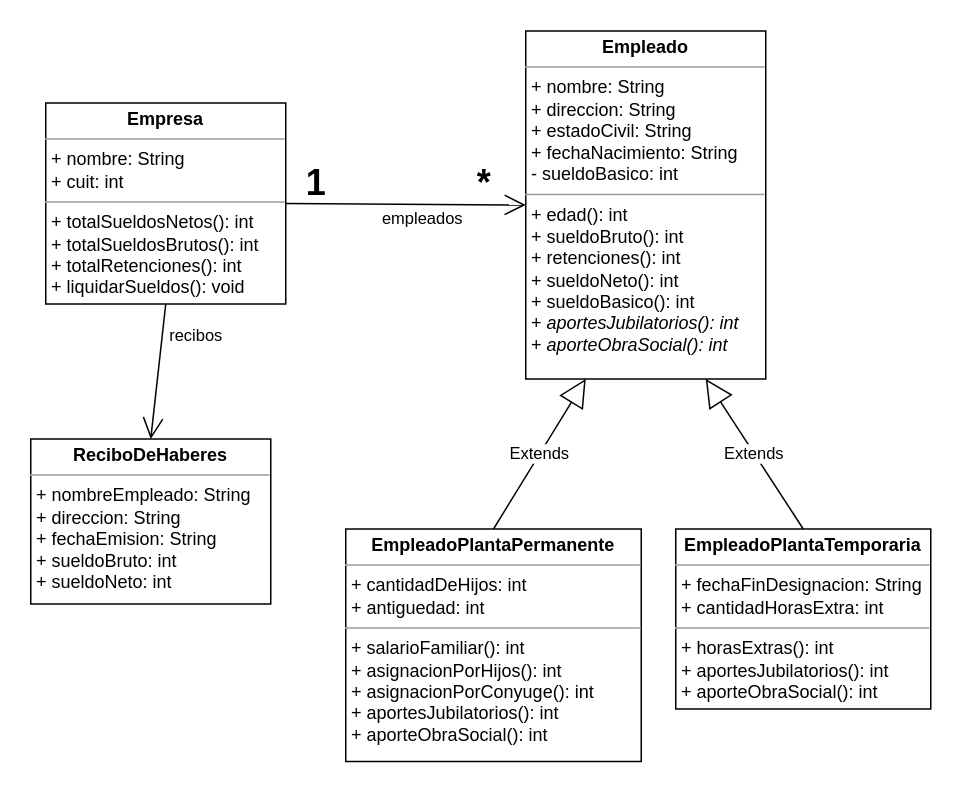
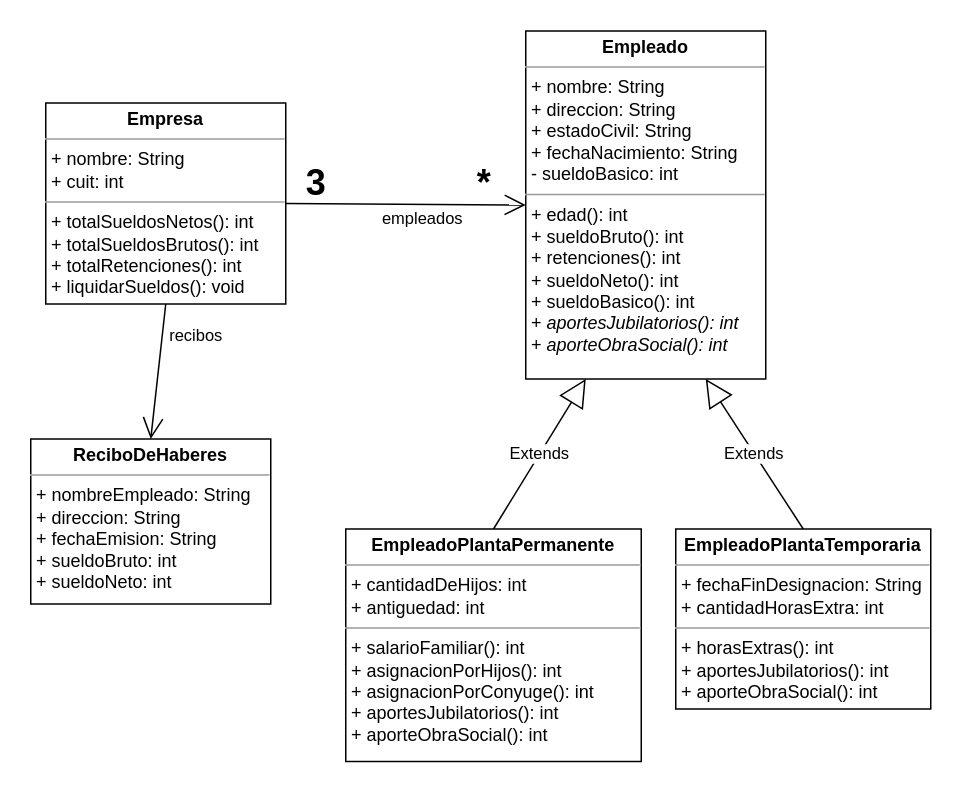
  <mxCell id="0" />
  <mxCell id="1" parent="0" />
  <mxCell id="2" value="&lt;p style=&quot;margin:0px;margin-top:4px;text-align:center;&quot;&gt;&lt;b&gt;Empresa&lt;/b&gt;&lt;/p&gt;&lt;hr size=&quot;1&quot;&gt;&lt;p style=&quot;margin:0px;margin-left:4px;&quot;&gt;+ nombre: String&lt;/p&gt;&lt;p style=&quot;margin:0px;margin-left:4px;&quot;&gt;+ cuit: int&lt;/p&gt;&lt;hr size=&quot;1&quot;&gt;&lt;p style=&quot;margin:0px;margin-left:4px;&quot;&gt;+ totalSueldosNetos(): int&lt;/p&gt;&lt;p style=&quot;margin:0px;margin-left:4px;&quot;&gt;+ totalSueldosBrutos(): int&lt;br&gt;&lt;/p&gt;&lt;p style=&quot;margin:0px;margin-left:4px;&quot;&gt;+ totalRetenciones(): int&lt;br&gt;&lt;/p&gt;&lt;p style=&quot;margin:0px;margin-left:4px;&quot;&gt;+ liquidarSueldos(): void&lt;/p&gt;" style="verticalAlign=top;align=left;overflow=fill;fontSize=12;fontFamily=Helvetica;html=1;whiteSpace=wrap;" vertex="1" parent="1"><mxGeometry x="30" y="68" width="160" height="134" as="geometry" /></mxCell>
  <mxCell id="3" value="" style="endArrow=open;endFill=1;endSize=12;html=1;rounded=0;exitX=1;exitY=0.5;exitDx=0;exitDy=0;entryX=0;entryY=0.5;entryDx=0;entryDy=0;" edge="1" parent="1" source="2" target="5"><mxGeometry width="160" relative="1" as="geometry"><mxPoint x="610" y="222" as="sourcePoint" /><mxPoint x="340" y="111" as="targetPoint" /></mxGeometry></mxCell>
  <mxCell id="4" value="empleados" style="edgeLabel;html=1;align=center;verticalAlign=middle;resizable=0;points=[];" vertex="1" connectable="0" parent="3"><mxGeometry x="-0.517" y="2" relative="1" as="geometry"><mxPoint x="51" y="11" as="offset" /></mxGeometry></mxCell>
  <mxCell id="5" value="&lt;p style=&quot;margin:0px;margin-top:4px;text-align:center;&quot;&gt;&lt;b&gt;Empleado&lt;/b&gt;&lt;/p&gt;&lt;hr size=&quot;1&quot;&gt;&lt;p style=&quot;margin:0px;margin-left:4px;&quot;&gt;+ nombre: String&lt;br&gt;&lt;/p&gt;&lt;p style=&quot;margin:0px;margin-left:4px;&quot;&gt;+ direccion: String&lt;/p&gt;&lt;p style=&quot;margin:0px;margin-left:4px;&quot;&gt;+ estadoCivil: String&lt;/p&gt;&lt;p style=&quot;margin:0px;margin-left:4px;&quot;&gt;+ fechaNacimiento: String&lt;/p&gt;&lt;p style=&quot;margin:0px;margin-left:4px;&quot;&gt;- sueldoBasico: int&lt;/p&gt;&lt;hr size=&quot;1&quot;&gt;&lt;p style=&quot;margin:0px;margin-left:4px;&quot;&gt;+ edad(): int&lt;/p&gt;&lt;p style=&quot;margin:0px;margin-left:4px;&quot;&gt;+ sueldoBruto(): int&lt;/p&gt;&lt;p style=&quot;margin:0px;margin-left:4px;&quot;&gt;+ retenciones(): int&lt;/p&gt;&lt;p style=&quot;margin:0px;margin-left:4px;&quot;&gt;+ sueldoNeto(): int&lt;/p&gt;&lt;p style=&quot;margin:0px;margin-left:4px;&quot;&gt;+ sueldoBasico(): int&lt;/p&gt;&lt;p style=&quot;border-color: var(--border-color); margin: 0px 0px 0px 4px;&quot;&gt;+ &lt;i&gt;aportesJubilatorios(): int&lt;/i&gt;&lt;/p&gt;&lt;p style=&quot;border-color: var(--border-color); margin: 0px 0px 0px 4px;&quot;&gt;+ &lt;i&gt;aporteObraSocial(): int&lt;/i&gt;&lt;/p&gt;" style="verticalAlign=top;align=left;overflow=fill;fontSize=12;fontFamily=Helvetica;html=1;whiteSpace=wrap;" vertex="1" parent="1"><mxGeometry x="350" y="20" width="160" height="232" as="geometry" /></mxCell>
  <mxCell id="6" value="&lt;p style=&quot;margin:0px;margin-top:4px;text-align:center;&quot;&gt;&lt;b&gt;EmpleadoPlantaTemporaria&lt;/b&gt;&lt;/p&gt;&lt;hr size=&quot;1&quot;&gt;&lt;p style=&quot;margin:0px;margin-left:4px;&quot;&gt;+ fechaFinDesignacion: String&lt;/p&gt;&lt;p style=&quot;margin:0px;margin-left:4px;&quot;&gt;+ cantidadHorasExtra: int&lt;/p&gt;&lt;hr style=&quot;border-color: var(--border-color);&quot; size=&quot;1&quot;&gt;&lt;p style=&quot;border-color: var(--border-color); margin: 0px 0px 0px 4px;&quot;&gt;+ horasExtras(): int&lt;/p&gt;&lt;p style=&quot;border-color: var(--border-color); margin: 0px 0px 0px 4px;&quot;&gt;+ aportesJubilatorios(): int&lt;/p&gt;&lt;p style=&quot;border-color: var(--border-color); margin: 0px 0px 0px 4px;&quot;&gt;+ aporteObraSocial(): int&lt;/p&gt;" style="verticalAlign=top;align=left;overflow=fill;fontSize=12;fontFamily=Helvetica;html=1;whiteSpace=wrap;" vertex="1" parent="1"><mxGeometry x="450" y="352" width="170" height="120" as="geometry" /></mxCell>
  <mxCell id="7" value="Extends" style="endArrow=block;endSize=16;endFill=0;html=1;rounded=0;exitX=0.5;exitY=0;exitDx=0;exitDy=0;entryX=0.25;entryY=1;entryDx=0;entryDy=0;" edge="1" parent="1" source="12" target="5"><mxGeometry width="160" relative="1" as="geometry"><mxPoint x="320" y="222" as="sourcePoint" /><mxPoint x="480" y="222" as="targetPoint" /></mxGeometry></mxCell>
  <mxCell id="8" value="Extends" style="endArrow=block;endSize=16;endFill=0;html=1;rounded=0;exitX=0.5;exitY=0;exitDx=0;exitDy=0;entryX=0.75;entryY=1;entryDx=0;entryDy=0;" edge="1" parent="1" source="6" target="5"><mxGeometry width="160" relative="1" as="geometry"><mxPoint x="295" y="282" as="sourcePoint" /><mxPoint x="390" y="188" as="targetPoint" /></mxGeometry></mxCell>
  <mxCell id="9" style="edgeStyle=orthogonalEdgeStyle;rounded=0;orthogonalLoop=1;jettySize=auto;html=1;exitX=0.5;exitY=1;exitDx=0;exitDy=0;" edge="1" parent="1" source="5" target="5"><mxGeometry relative="1" as="geometry" /></mxCell>
  <mxCell id="10" style="edgeStyle=orthogonalEdgeStyle;rounded=0;orthogonalLoop=1;jettySize=auto;html=1;exitX=0.5;exitY=1;exitDx=0;exitDy=0;" edge="1" parent="1" source="5" target="5"><mxGeometry relative="1" as="geometry" /></mxCell>
  <mxCell id="11" style="edgeStyle=orthogonalEdgeStyle;rounded=0;orthogonalLoop=1;jettySize=auto;html=1;exitX=0.5;exitY=1;exitDx=0;exitDy=0;" edge="1" parent="1" source="5" target="5"><mxGeometry relative="1" as="geometry" /></mxCell>
  <mxCell id="12" value="&lt;p style=&quot;margin:0px;margin-top:4px;text-align:center;&quot;&gt;&lt;b&gt;EmpleadoPlantaPermanente&lt;/b&gt;&lt;/p&gt;&lt;hr size=&quot;1&quot;&gt;&lt;p style=&quot;border-color: var(--border-color); margin: 0px 0px 0px 4px;&quot;&gt;+ cantidadDeHijos: int&lt;/p&gt;&lt;p style=&quot;border-color: var(--border-color); margin: 0px 0px 0px 4px;&quot;&gt;+ antiguedad: int&lt;/p&gt;&lt;hr size=&quot;1&quot;&gt;&lt;p style=&quot;margin:0px;margin-left:4px;&quot;&gt;+ salarioFamiliar(): int&lt;/p&gt;&lt;p style=&quot;margin:0px;margin-left:4px;&quot;&gt;+ asignacionPorHijos(): int&lt;/p&gt;&lt;p style=&quot;margin:0px;margin-left:4px;&quot;&gt;+ asignacionPorConyuge(): int&lt;/p&gt;&lt;p style=&quot;margin:0px;margin-left:4px;&quot;&gt;+ aportesJubilatorios(): int&lt;/p&gt;&lt;p style=&quot;margin:0px;margin-left:4px;&quot;&gt;+ aporteObraSocial(): int&lt;/p&gt;" style="verticalAlign=top;align=left;overflow=fill;fontSize=12;fontFamily=Helvetica;html=1;whiteSpace=wrap;" vertex="1" parent="1"><mxGeometry x="230" y="352" width="197" height="155" as="geometry" /></mxCell>
  <mxCell id="13" value="&lt;p style=&quot;margin:0px;margin-top:4px;text-align:center;&quot;&gt;&lt;b&gt;ReciboDeHaberes&lt;/b&gt;&lt;/p&gt;&lt;hr size=&quot;1&quot;&gt;&lt;p style=&quot;margin:0px;margin-left:4px;&quot;&gt;+ nombreEmpleado: String&lt;/p&gt;&lt;p style=&quot;margin:0px;margin-left:4px;&quot;&gt;+ direccion: String&lt;/p&gt;&lt;p style=&quot;margin:0px;margin-left:4px;&quot;&gt;+ fechaEmision: String&lt;/p&gt;&lt;p style=&quot;margin:0px;margin-left:4px;&quot;&gt;+ sueldoBruto: int&lt;/p&gt;&lt;p style=&quot;margin:0px;margin-left:4px;&quot;&gt;+ sueldoNeto: int&lt;/p&gt;" style="verticalAlign=top;align=left;overflow=fill;fontSize=12;fontFamily=Helvetica;html=1;whiteSpace=wrap;" vertex="1" parent="1"><mxGeometry x="20" y="292" width="160" height="110" as="geometry" /></mxCell>
  <mxCell id="14" value="" style="endArrow=open;endFill=1;endSize=12;html=1;rounded=0;exitX=0.5;exitY=1;exitDx=0;exitDy=0;entryX=0.5;entryY=0;entryDx=0;entryDy=0;" edge="1" parent="1" source="2" target="13"><mxGeometry width="160" relative="1" as="geometry"><mxPoint x="110.08" y="202" as="sourcePoint" /><mxPoint x="100" y="292" as="targetPoint" /></mxGeometry></mxCell>
  <mxCell id="15" value="recibos" style="edgeLabel;html=1;align=center;verticalAlign=middle;resizable=0;points=[];" vertex="1" connectable="0" parent="14"><mxGeometry x="-0.517" y="2" relative="1" as="geometry"><mxPoint x="20" y="-2" as="offset" /></mxGeometry></mxCell>
- <mxCell id="16" value="1" style="text;strokeColor=none;fillColor=none;html=1;fontSize=24;fontStyle=1;verticalAlign=middle;align=center;" vertex="1" parent="1"><mxGeometry x="200" y="112" width="20" height="20" as="geometry" /></mxCell>
+ <mxCell id="16" value="3" style="text;strokeColor=none;fillColor=none;html=1;fontSize=24;fontStyle=1;verticalAlign=middle;align=center;" vertex="1" parent="1"><mxGeometry x="200" y="112" width="20" height="20" as="geometry" /></mxCell>
  <mxCell id="17" value="*" style="text;strokeColor=none;fillColor=none;html=1;fontSize=24;fontStyle=1;verticalAlign=middle;align=center;" vertex="1" parent="1"><mxGeometry x="307" y="112" width="30" height="20" as="geometry" /></mxCell>
